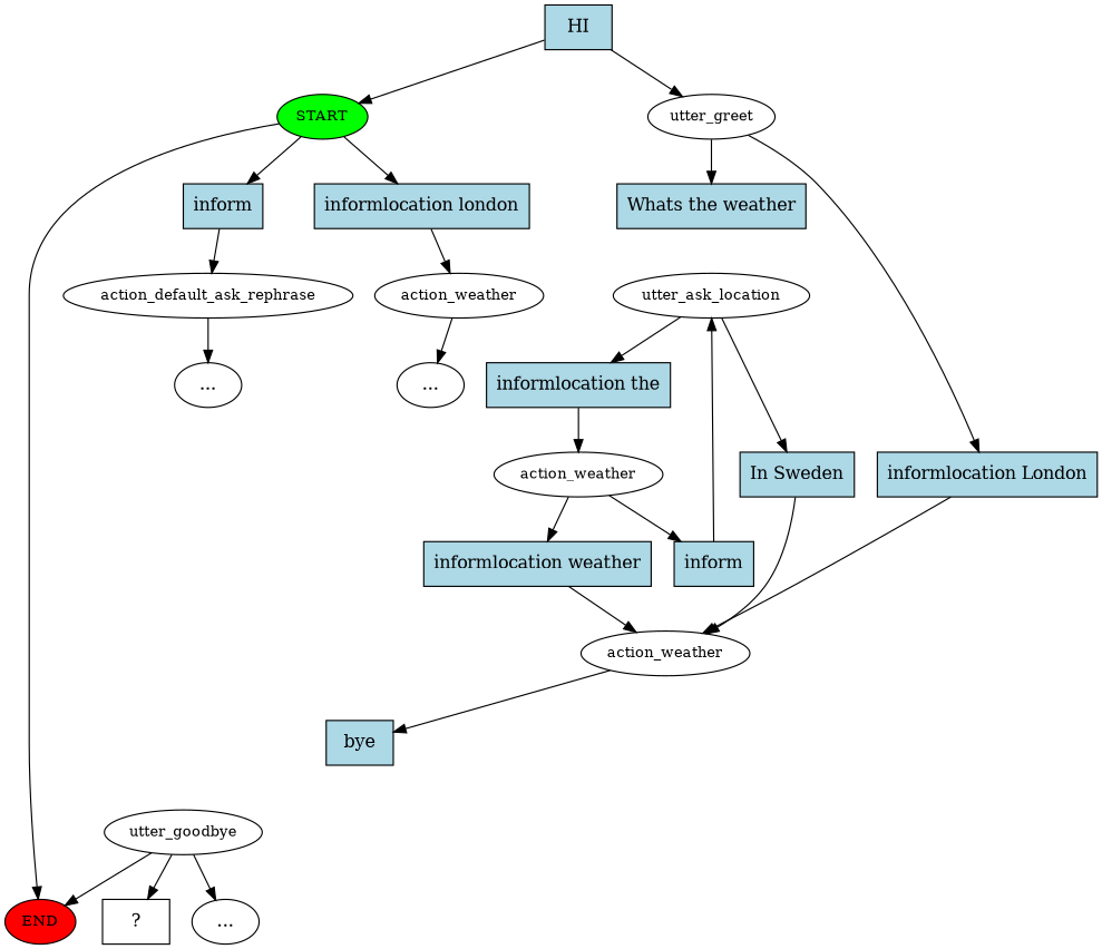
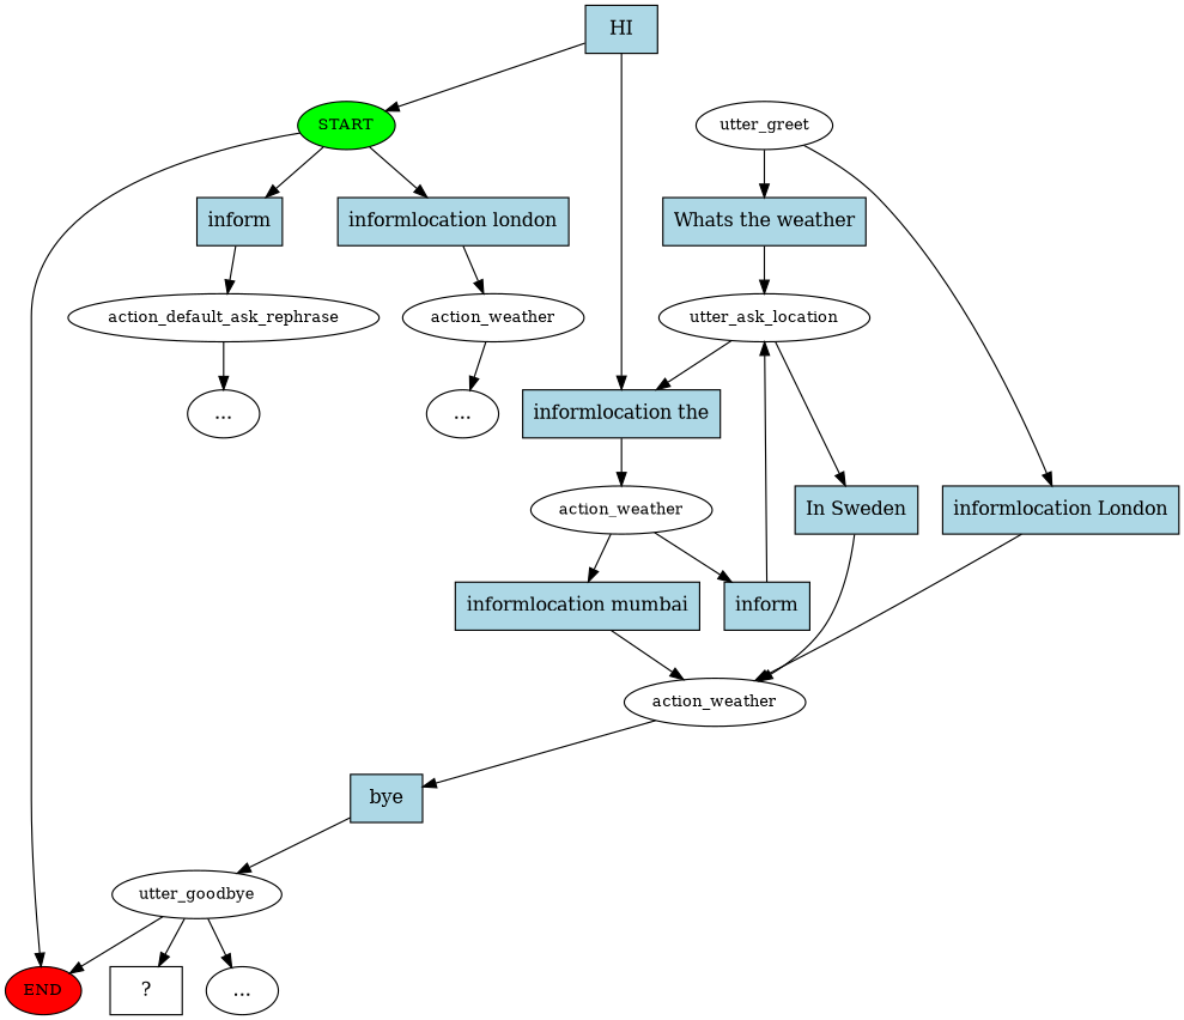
  digraph {
    node [style=filled]
    n1 [fillcolor=green fontsize=12 label=START]
    n2 [fillcolor=red fontsize=12 label=END]
    n3 [fillcolor=lightblue label=inform shape=rect]
    n4 [fillcolor=lightblue label="informlocation london" shape=rect]
    n5 [fillcolor=lightblue label=HI shape=rect]
    n6 [fontsize=12 label=utter_greet style=""]
    n7 [fontsize=12 label=action_default_ask_rephrase style=""]
    n8 [fontsize=12 label=action_weather style=""]
    n9 [fillcolor=lightblue label="Whats the weather" shape=rect]
    n10 [fillcolor=lightblue label="informlocation London" shape=rect]
    n11 [fontsize=12 label=utter_ask_location style=""]
    n12 [fontsize=12 label=action_weather style=""]
    n13 [fillcolor=lightblue label="In Sweden" shape=rect]
    n14 [fillcolor=lightblue label="informlocation the" shape=rect]
    n15 [fontsize=12 label=action_weather style=""]
    n16 [fillcolor=lightblue label=bye shape=rect]
    n17 [fontsize=12 label=utter_goodbye style=""]
    n18 [label="..." style=""]
    n19 [label="  ?  " shape=rect style=""]
    n20 [label="..." style=""]
    n21 [label="..." style=""]
    n22 [fillcolor=lightblue label=inform shape=rect]
-   n23 [fillcolor=lightblue label="informlocation weather" shape=rect]
+   n23 [fillcolor=lightblue label="informlocation mumbai" shape=rect]
    n1 -> n2
    n1 -> n3
    n1 -> n4
    n3 -> n7
    n4 -> n8
    n5 -> n1
-   n5 -> n6
+   n5 -> n14
    n6 -> n9
    n6 -> n10
    n7 -> n20
    n8 -> n21
+   n9 -> n11
    n10 -> n12
    n11 -> n13
    n11 -> n14
    n12 -> n16
    n13 -> n12
    n14 -> n15
    n15 -> n22
    n15 -> n23
+   n16 -> n17
    n17 -> n2
    n17 -> n18
    n17 -> n19
    n22 -> n11
    n23 -> n12
  }
